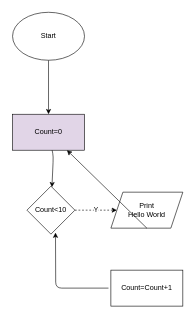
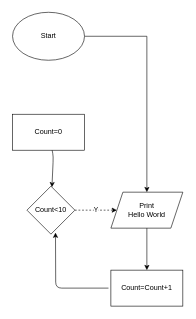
  <mxCell id="0" />
  <mxCell id="1" parent="0" />
- <mxCell id="2" value="" style="edgeStyle=orthogonalEdgeStyle;rounded=0;orthogonalLoop=1;jettySize=auto;html=1;" parent="1" source="3" target="4" edge="1"><mxGeometry relative="1" as="geometry" /></mxCell>
+ <mxCell id="2" value="" style="edgeStyle=orthogonalEdgeStyle;rounded=0;orthogonalLoop=1;jettySize=auto;html=1;" parent="1" source="3" target="8" edge="1"><mxGeometry relative="1" as="geometry" /></mxCell>
  <mxCell id="3" value="Start" style="ellipse;whiteSpace=wrap;html=1;" parent="1" vertex="1"><mxGeometry x="20" y="20" width="120" height="80" as="geometry" /></mxCell>
- <mxCell id="4" value="Count=0" style="whiteSpace=wrap;html=1;fillColor=#e1d5e7;" parent="1" vertex="1"><mxGeometry x="20" y="190" width="120" height="60" as="geometry" /></mxCell>
+ <mxCell id="4" value="Count=0" style="whiteSpace=wrap;html=1;" parent="1" vertex="1"><mxGeometry x="20" y="190" width="120" height="60" as="geometry" /></mxCell>
  <mxCell id="5" value="Y" style="edgeStyle=orthogonalEdgeStyle;rounded=0;orthogonalLoop=1;jettySize=auto;html=1;dashed=1;" parent="1" source="6" target="8" edge="1"><mxGeometry relative="1" as="geometry" /></mxCell>
  <mxCell id="6" value="Count&amp;lt;10" style="rhombus;whiteSpace=wrap;html=1;" parent="1" vertex="1"><mxGeometry x="44" y="310" width="80" height="80" as="geometry" /></mxCell>
  <mxCell id="7" value="" style="endArrow=classic;html=1;" parent="1" source="4" target="6" edge="1"><mxGeometry width="50" height="50" relative="1" as="geometry"><mxPoint x="60" y="300" as="sourcePoint" /><mxPoint x="110" y="250" as="targetPoint" /><Array as="points"><mxPoint x="88" y="260" /></Array></mxGeometry></mxCell>
  <mxCell id="8" value="Print&lt;br&gt;Hello World" style="shape=parallelogram;perimeter=parallelogramPerimeter;whiteSpace=wrap;html=1;fixedSize=1;" parent="1" vertex="1"><mxGeometry x="184" y="320" width="120" height="60" as="geometry" /></mxCell>
- <mxCell id="9" value="" style="endArrow=classic;html=1;exitX=0.5;exitY=1;exitDx=0;exitDy=0;" parent="1" source="8" target="4" edge="1"><mxGeometry width="50" height="50" relative="1" as="geometry"><mxPoint x="240" y="460" as="sourcePoint" /><mxPoint x="244" y="480" as="targetPoint" /></mxGeometry></mxCell>
+ <mxCell id="9" value="" style="endArrow=classic;html=1;exitX=0.5;exitY=1;exitDx=0;exitDy=0;" parent="1" source="8" target="10" edge="1"><mxGeometry width="50" height="50" relative="1" as="geometry"><mxPoint x="240" y="460" as="sourcePoint" /><mxPoint x="244" y="480" as="targetPoint" /></mxGeometry></mxCell>
  <mxCell id="10" value="Count=Count+1" style="rounded=0;whiteSpace=wrap;html=1;" parent="1" vertex="1"><mxGeometry x="184" y="450" width="120" height="60" as="geometry" /></mxCell>
  <mxCell id="11" value="" style="endArrow=classic;html=1;entryX=0.595;entryY=0.968;entryDx=0;entryDy=0;entryPerimeter=0;" parent="1" target="6" edge="1"><mxGeometry width="50" height="50" relative="1" as="geometry"><mxPoint x="180" y="480" as="sourcePoint" /><mxPoint x="110" y="450" as="targetPoint" /><Array as="points"><mxPoint x="92" y="480" /></Array></mxGeometry></mxCell>
